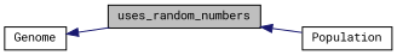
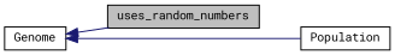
  digraph {
    fontname="Roboto Mono"
    rankdir=LR
    node [color=black fillcolor=white fontname="Roboto Mono" fontsize=10 shape=record style=filled]
    edge [color=midnightblue dir=back fontname="Roboto Mono" fontsize=10 labelfontname=Helvetica labelfontsize=10 style=solid]
    n1 [fillcolor=grey75 fontcolor=black height=0.2 label=uses_random_numbers width=0.4]
    n2 [height=0.2 label=Population width=0.4]
    n3 [height=0.2 label=Genome width=0.4]
-   n1 -> n2
+   n3 -> n2
    n3 -> n1
  }
